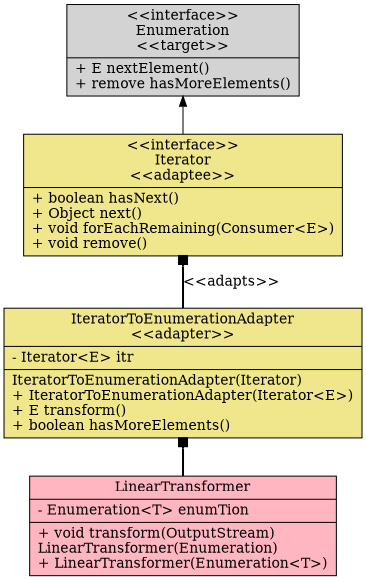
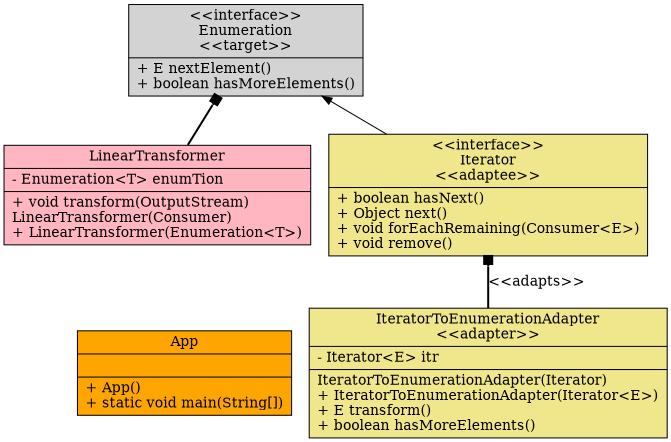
  digraph {
    rankdir=BT
    node [fillcolor=khaki shape=record style=filled]
    edge [arrowhead=box style=bold]
-   n2 [fillcolor=lightpink label="{LinearTransformer|- Enumeration\<T\> enumTion\l|+ void transform(OutputStream)\lLinearTransformer(Enumeration)\l+ LinearTransformer(Enumeration\<T\>)\l}"]
-   n3 [fillcolor=lightgrey label="{\<\<interface\>\>\nEnumeration\n\<\<target\>\>|+ E nextElement()\l+ remove hasMoreElements()\l}"]
+   n1 [fillcolor=orange label="{App||+ App()\l+ static void main(String[])\l}"]
+   n2 [fillcolor=lightpink label="{LinearTransformer|- Enumeration\<T\> enumTion\l|+ void transform(OutputStream)\lLinearTransformer(Consumer)\l+ LinearTransformer(Enumeration\<T\>)\l}"]
+   n3 [fillcolor=lightgrey label="{\<\<interface\>\>\nEnumeration\n\<\<target\>\>|+ E nextElement()\l+ boolean hasMoreElements()\l}"]
    n4 [label="{\<\<interface\>\>\nIterator\n\<\<adaptee\>\>|+ boolean hasNext()\l+ Object next()\l+ void forEachRemaining(Consumer\<E\>)\l+ void remove()\l}"]
    n5 [label="{IteratorToEnumerationAdapter\n\<\<adapter\>\>|- Iterator\<E\> itr\l|IteratorToEnumerationAdapter(Iterator)\l+ IteratorToEnumerationAdapter(Iterator\<E\>)\l+ E transform()\l+ boolean hasMoreElements()\l}"]
-   n2 -> n5
+   n2 -> n3
    n4 -> n3 [arrowhead=normal style=solid]
    n5 -> n4 [label="\<\<adapts\>\>"]
  }
